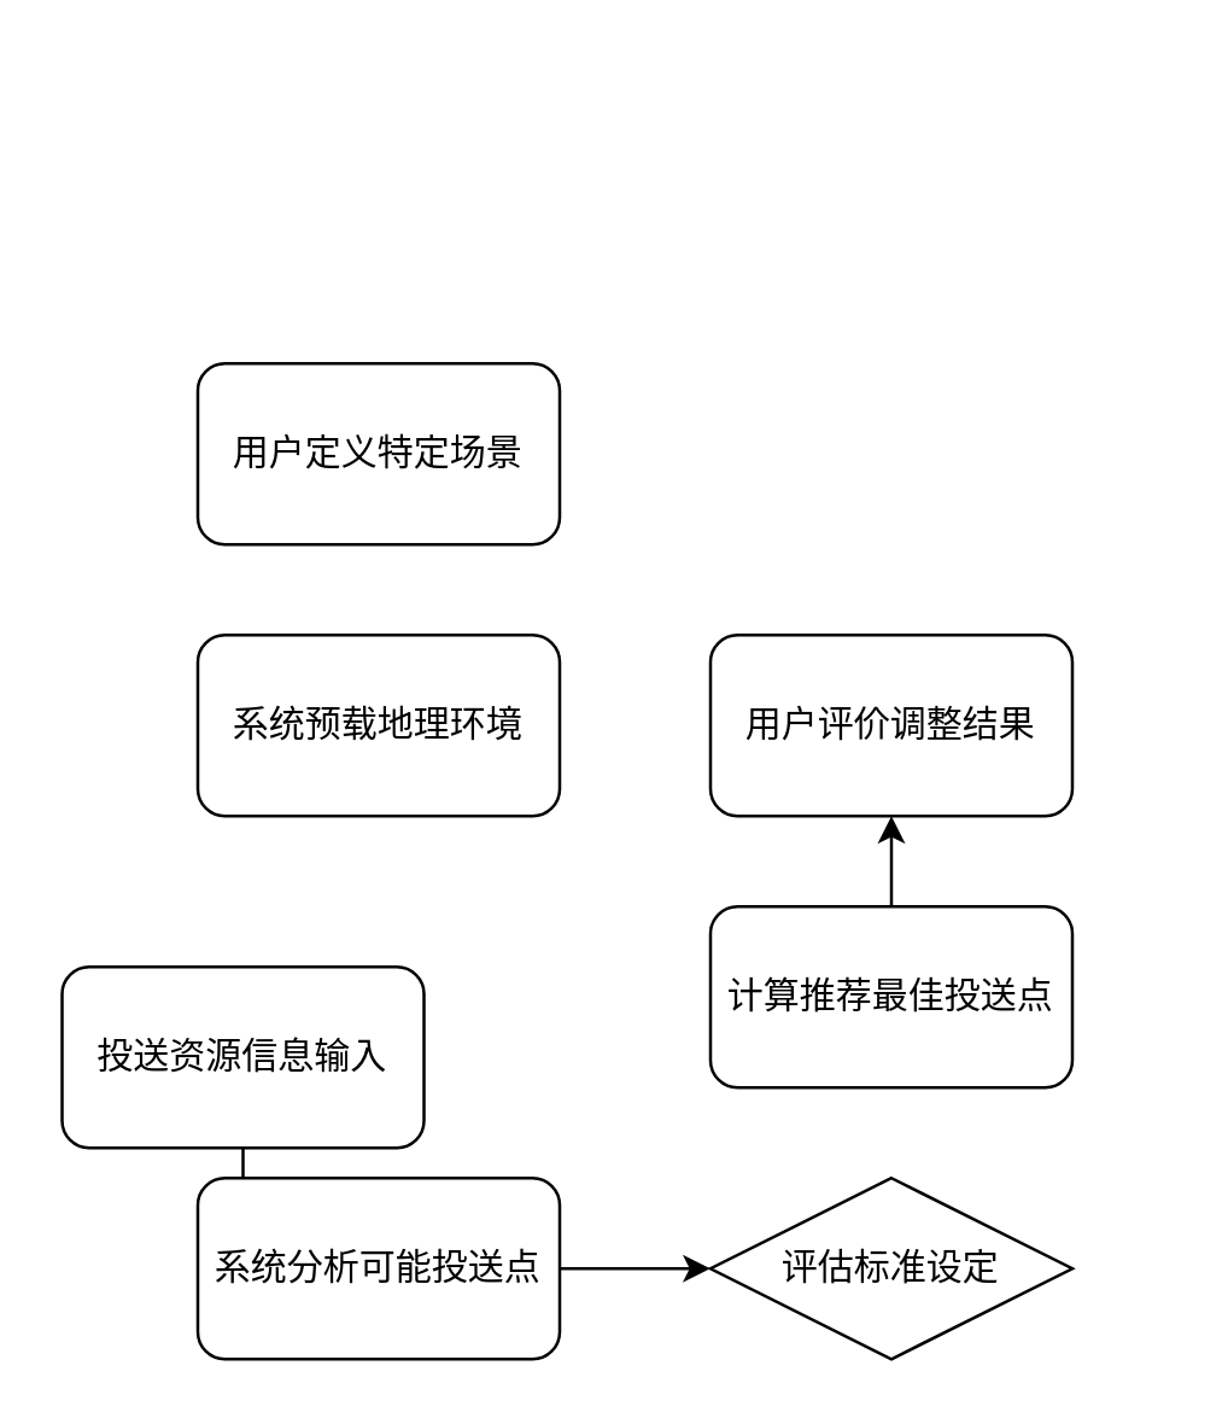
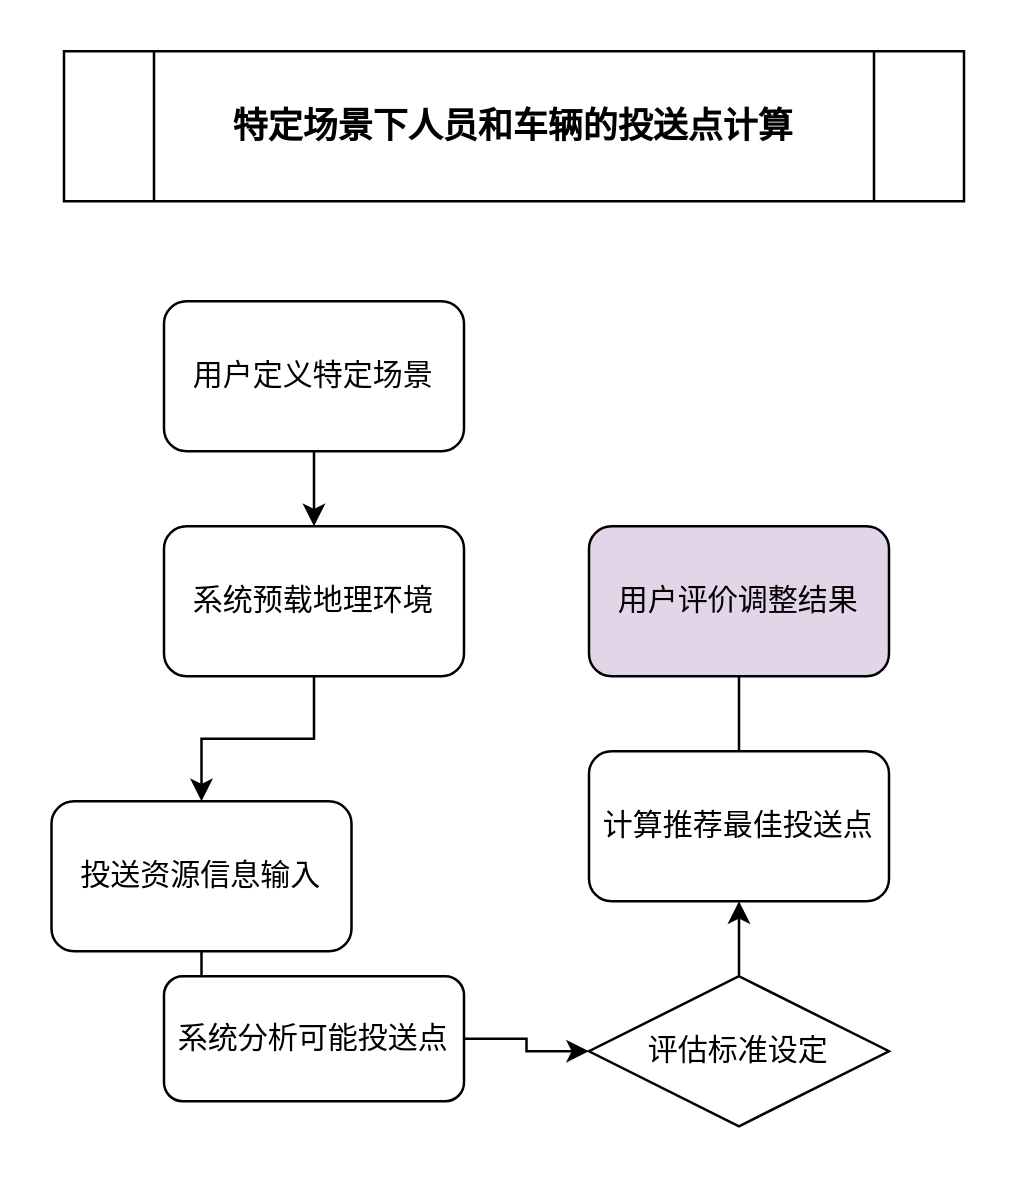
  <mxCell id="0" />
  <mxCell id="1" parent="0" />
+ <mxCell id="2" value="&lt;font style=&quot;font-size: 14px;&quot;&gt;&lt;b&gt;特定场景下人员和车辆的投送点计算&lt;/b&gt;&lt;/font&gt;" style="shape=process;whiteSpace=wrap;html=1;backgroundOutline=1;" vertex="1" parent="1"><mxGeometry x="25" y="20" width="360" height="60" as="geometry" /></mxCell>
+ <mxCell id="3" style="edgeStyle=orthogonalEdgeStyle;rounded=0;orthogonalLoop=1;jettySize=auto;html=1;exitX=0.5;exitY=1;exitDx=0;exitDy=0;" edge="1" parent="1" source="4" target="6"><mxGeometry relative="1" as="geometry" /></mxCell>
  <mxCell id="4" value="用户定义特定场景" style="rounded=1;whiteSpace=wrap;html=1;" vertex="1" parent="1"><mxGeometry x="65" y="120" width="120" height="60" as="geometry" /></mxCell>
+ <mxCell id="5" style="edgeStyle=orthogonalEdgeStyle;rounded=0;orthogonalLoop=1;jettySize=auto;html=1;exitX=0.5;exitY=1;exitDx=0;exitDy=0;" edge="1" parent="1" source="6" target="8"><mxGeometry relative="1" as="geometry" /></mxCell>
  <mxCell id="6" value="系统预载地理环境" style="rounded=1;whiteSpace=wrap;html=1;" vertex="1" parent="1"><mxGeometry x="65" y="210" width="120" height="60" as="geometry" /></mxCell>
  <mxCell id="7" style="edgeStyle=orthogonalEdgeStyle;rounded=0;orthogonalLoop=1;jettySize=auto;html=1;exitX=0.5;exitY=1;exitDx=0;exitDy=0;" edge="1" parent="1" source="8" target="10"><mxGeometry relative="1" as="geometry" /></mxCell>
  <mxCell id="8" value="投送资源信息输入" style="rounded=1;whiteSpace=wrap;html=1;" vertex="1" parent="1"><mxGeometry x="20" y="320" width="120" height="60" as="geometry" /></mxCell>
  <mxCell id="9" style="edgeStyle=orthogonalEdgeStyle;rounded=0;orthogonalLoop=1;jettySize=auto;html=1;exitX=1;exitY=0.5;exitDx=0;exitDy=0;entryX=0;entryY=0.5;entryDx=0;entryDy=0;" edge="1" parent="1" source="10" target="12"><mxGeometry relative="1" as="geometry" /></mxCell>
- <mxCell id="10" value="系统分析可能投送点" style="rounded=1;whiteSpace=wrap;html=1;" vertex="1" parent="1"><mxGeometry x="65" y="390" width="120" height="60" as="geometry" /></mxCell>
+ <mxCell id="10" value="系统分析可能投送点" style="rounded=1;whiteSpace=wrap;html=1;" vertex="1" parent="1"><mxGeometry x="65" y="390" width="120" height="50" as="geometry" /></mxCell>
+ <mxCell id="11" style="edgeStyle=orthogonalEdgeStyle;rounded=0;orthogonalLoop=1;jettySize=auto;html=1;exitX=0.5;exitY=0;exitDx=0;exitDy=0;entryX=0.5;entryY=1;entryDx=0;entryDy=0;" edge="1" parent="1" source="12" target="14"><mxGeometry relative="1" as="geometry" /></mxCell>
  <mxCell id="12" value="评估标准设定" style="rhombus;whiteSpace=wrap;html=1;" vertex="1" parent="1"><mxGeometry x="235" y="390" width="120" height="60" as="geometry" /></mxCell>
- <mxCell id="13" style="edgeStyle=orthogonalEdgeStyle;rounded=0;orthogonalLoop=1;jettySize=auto;html=1;exitX=0.5;exitY=0;exitDx=0;exitDy=0;entryX=0.5;entryY=1;entryDx=0;entryDy=0;" edge="1" parent="1" source="14" target="15"><mxGeometry relative="1" as="geometry" /></mxCell>
+ <mxCell id="13" style="edgeStyle=orthogonalEdgeStyle;rounded=0;orthogonalLoop=1;jettySize=auto;html=1;exitX=0.5;exitY=0;exitDx=0;exitDy=0;entryX=0.5;entryY=1;entryDx=0;entryDy=0;endArrow=none;" edge="1" parent="1" source="14" target="15"><mxGeometry relative="1" as="geometry" /></mxCell>
  <mxCell id="14" value="计算推荐最佳投送点" style="rounded=1;whiteSpace=wrap;html=1;" vertex="1" parent="1"><mxGeometry x="235" y="300" width="120" height="60" as="geometry" /></mxCell>
- <mxCell id="15" value="用户评价调整结果" style="rounded=1;whiteSpace=wrap;html=1;" vertex="1" parent="1"><mxGeometry x="235" y="210" width="120" height="60" as="geometry" /></mxCell>
+ <mxCell id="15" value="用户评价调整结果" style="rounded=1;whiteSpace=wrap;html=1;fillColor=#e1d5e7;" vertex="1" parent="1"><mxGeometry x="235" y="210" width="120" height="60" as="geometry" /></mxCell>
